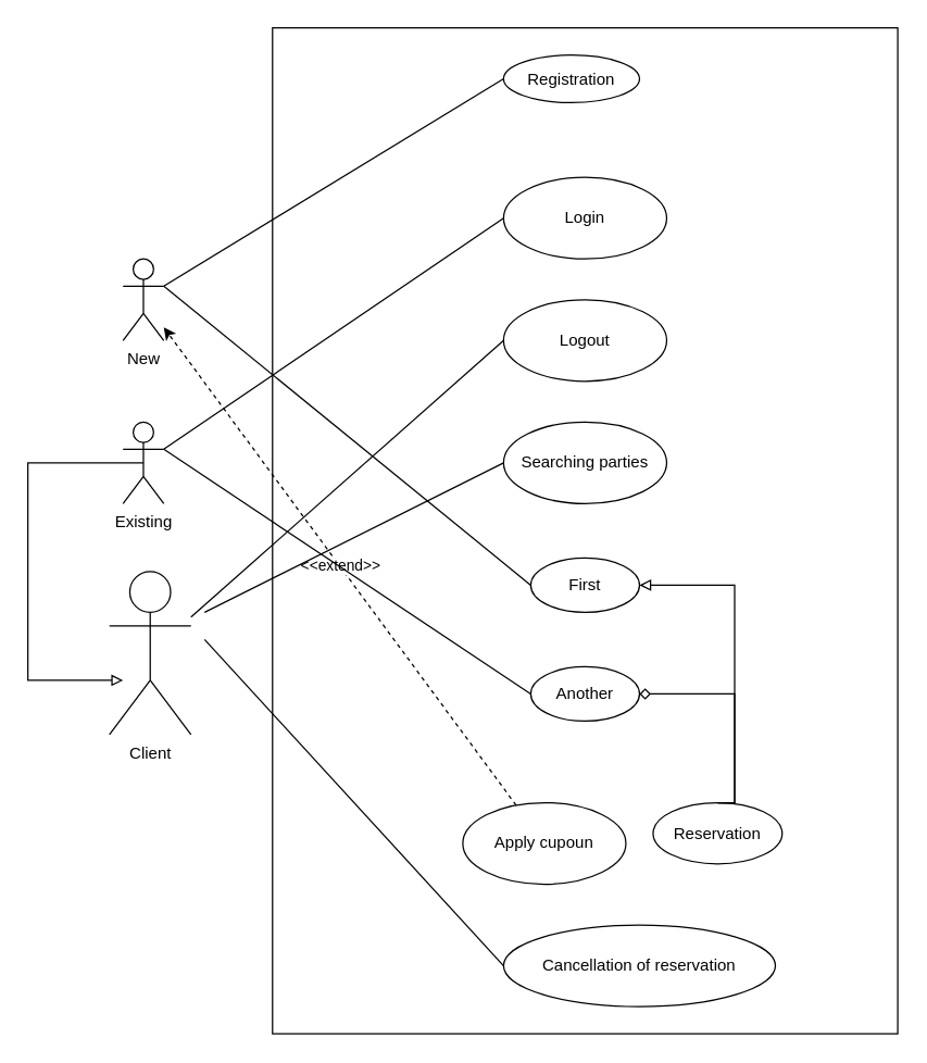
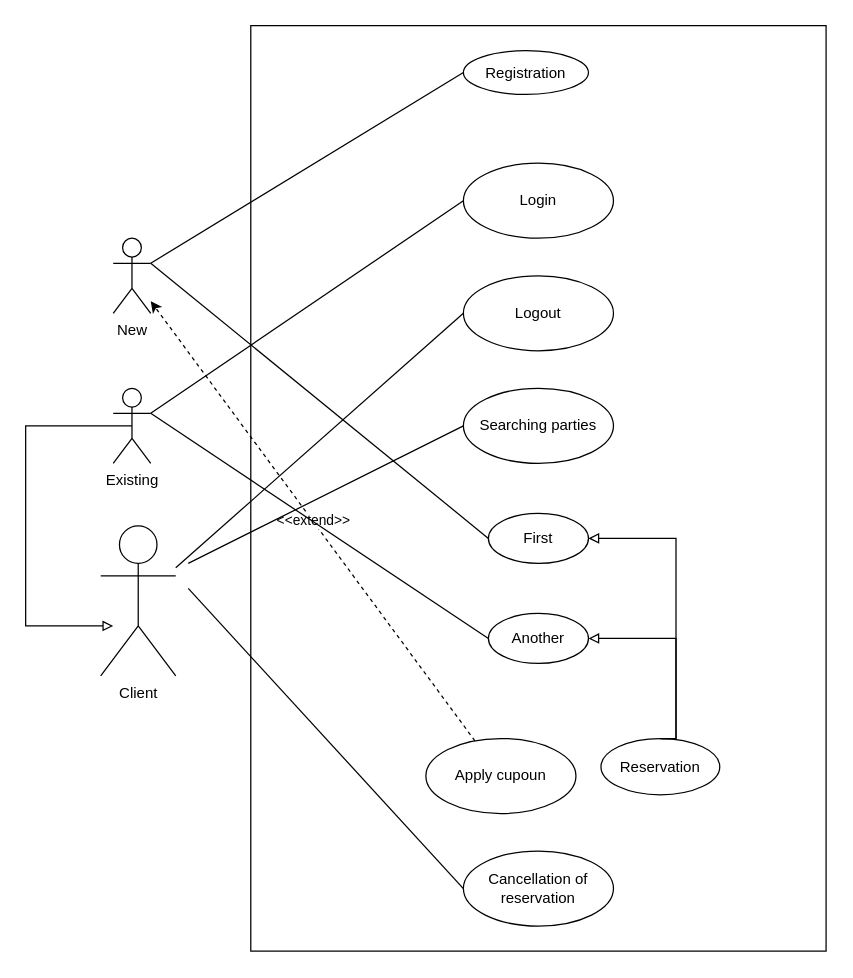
  <mxCell id="0" />
  <mxCell id="1" parent="0" />
  <mxCell id="2" value="" style="rounded=0;whiteSpace=wrap;html=1;" parent="1" vertex="1"><mxGeometry x="200" y="20" width="460" height="740" as="geometry" /></mxCell>
  <mxCell id="3" value="Client" style="shape=umlActor;verticalLabelPosition=bottom;verticalAlign=top;html=1;outlineConnect=0;" parent="1" vertex="1"><mxGeometry x="80" y="420" width="60" height="120" as="geometry" /></mxCell>
  <mxCell id="4" value="Registration" style="ellipse;whiteSpace=wrap;html=1;" parent="1" vertex="1"><mxGeometry x="370" y="40" width="100" height="35" as="geometry" /></mxCell>
  <mxCell id="5" value="Login" style="ellipse;whiteSpace=wrap;html=1;" parent="1" vertex="1"><mxGeometry x="370" y="130" width="120" height="60" as="geometry" /></mxCell>
  <mxCell id="6" value="Logout" style="ellipse;whiteSpace=wrap;html=1;" parent="1" vertex="1"><mxGeometry x="370" y="220" width="120" height="60" as="geometry" /></mxCell>
  <mxCell id="7" value="Searching parties" style="ellipse;whiteSpace=wrap;html=1;" parent="1" vertex="1"><mxGeometry x="370" y="310" width="120" height="60" as="geometry" /></mxCell>
  <mxCell id="8" value="Reservation" style="ellipse;whiteSpace=wrap;html=1;" parent="1" vertex="1"><mxGeometry x="480" y="590" width="95" height="45" as="geometry" /></mxCell>
- <mxCell id="9" value="Cancellation of reservation" style="ellipse;whiteSpace=wrap;html=1;" parent="1" vertex="1"><mxGeometry x="370" y="680" width="200" height="60" as="geometry" /></mxCell>
+ <mxCell id="9" value="Cancellation of reservation" style="ellipse;whiteSpace=wrap;html=1;" parent="1" vertex="1"><mxGeometry x="370" y="680" width="120" height="60" as="geometry" /></mxCell>
  <mxCell id="10" value="New" style="shape=umlActor;verticalLabelPosition=bottom;verticalAlign=top;html=1;outlineConnect=0;" parent="1" vertex="1"><mxGeometry x="90" y="190" width="30" height="60" as="geometry" /></mxCell>
  <mxCell id="11" value="Existing" style="shape=umlActor;verticalLabelPosition=bottom;verticalAlign=top;html=1;outlineConnect=0;" parent="1" vertex="1"><mxGeometry x="90" y="310" width="30" height="60" as="geometry" /></mxCell>
  <mxCell id="12" value="Apply cupoun" style="ellipse;whiteSpace=wrap;html=1;" parent="1" vertex="1"><mxGeometry x="340" y="590" width="120" height="60" as="geometry" /></mxCell>
  <mxCell id="13" value="&amp;lt;&amp;lt;extend&amp;gt;&amp;gt;" style="endArrow=classic;html=1;dashed=1;" parent="1" source="12" target="10" edge="1"><mxGeometry width="50" height="50" relative="1" as="geometry"><mxPoint x="440" y="520" as="sourcePoint" /><mxPoint x="590" y="470" as="targetPoint" /></mxGeometry></mxCell>
  <mxCell id="14" style="edgeStyle=orthogonalEdgeStyle;rounded=0;orthogonalLoop=1;jettySize=auto;html=1;endArrow=block;endFill=0;" parent="1" edge="1"><mxGeometry relative="1" as="geometry"><mxPoint x="105" y="340" as="sourcePoint" /><mxPoint x="90" y="500" as="targetPoint" /><Array as="points"><mxPoint x="20" y="340" /><mxPoint x="20" y="500" /></Array></mxGeometry></mxCell>
  <mxCell id="15" value="" style="endArrow=none;html=1;exitX=1;exitY=0.333;exitDx=0;exitDy=0;exitPerimeter=0;entryX=0;entryY=0.5;entryDx=0;entryDy=0;" parent="1" source="10" target="4" edge="1"><mxGeometry width="50" height="50" relative="1" as="geometry"><mxPoint x="40" y="180" as="sourcePoint" /><mxPoint x="90" y="130" as="targetPoint" /></mxGeometry></mxCell>
  <mxCell id="16" value="" style="endArrow=none;html=1;exitX=1;exitY=0.333;exitDx=0;exitDy=0;exitPerimeter=0;entryX=0;entryY=0.5;entryDx=0;entryDy=0;" parent="1" source="11" target="5" edge="1"><mxGeometry width="50" height="50" relative="1" as="geometry"><mxPoint x="170" y="330" as="sourcePoint" /><mxPoint x="220" y="280" as="targetPoint" /></mxGeometry></mxCell>
  <mxCell id="17" value="" style="endArrow=none;html=1;entryX=0;entryY=0.5;entryDx=0;entryDy=0;" parent="1" source="3" target="6" edge="1"><mxGeometry width="50" height="50" relative="1" as="geometry"><mxPoint x="180" y="430" as="sourcePoint" /><mxPoint x="230" y="380" as="targetPoint" /></mxGeometry></mxCell>
  <mxCell id="18" value="" style="endArrow=none;html=1;entryX=0;entryY=0.5;entryDx=0;entryDy=0;" parent="1" target="7" edge="1"><mxGeometry width="50" height="50" relative="1" as="geometry"><mxPoint x="150" y="450" as="sourcePoint" /><mxPoint x="250" y="280" as="targetPoint" /></mxGeometry></mxCell>
  <mxCell id="19" value="First" style="ellipse;whiteSpace=wrap;html=1;" parent="1" vertex="1"><mxGeometry x="390" y="410" width="80" height="40" as="geometry" /></mxCell>
  <mxCell id="20" value="" style="endArrow=none;html=1;exitX=1;exitY=0.333;exitDx=0;exitDy=0;exitPerimeter=0;entryX=0;entryY=0.5;entryDx=0;entryDy=0;" parent="1" source="10" target="19" edge="1"><mxGeometry width="50" height="50" relative="1" as="geometry"><mxPoint x="280" y="450" as="sourcePoint" /><mxPoint x="330" y="400" as="targetPoint" /></mxGeometry></mxCell>
  <mxCell id="21" value="" style="endArrow=none;html=1;entryX=0;entryY=0.5;entryDx=0;entryDy=0;" parent="1" target="24" edge="1"><mxGeometry width="50" height="50" relative="1" as="geometry"><mxPoint x="120" y="330" as="sourcePoint" /><mxPoint x="40" y="600" as="targetPoint" /></mxGeometry></mxCell>
- <mxCell id="22" style="edgeStyle=orthogonalEdgeStyle;rounded=0;orthogonalLoop=1;jettySize=auto;html=1;endArrow=diamond;endFill=0;exitX=0.5;exitY=0;exitDx=0;exitDy=0;entryX=1;entryY=0.5;entryDx=0;entryDy=0;" parent="1" source="8" target="24" edge="1"><mxGeometry relative="1" as="geometry"><mxPoint x="410" y="580" as="sourcePoint" /><mxPoint x="320" y="520" as="targetPoint" /><Array as="points"><mxPoint x="540" y="510" /></Array></mxGeometry></mxCell>
+ <mxCell id="22" style="edgeStyle=orthogonalEdgeStyle;rounded=0;orthogonalLoop=1;jettySize=auto;html=1;endArrow=block;endFill=0;exitX=0.5;exitY=0;exitDx=0;exitDy=0;entryX=1;entryY=0.5;entryDx=0;entryDy=0;" parent="1" source="8" target="24" edge="1"><mxGeometry relative="1" as="geometry"><mxPoint x="410" y="580" as="sourcePoint" /><mxPoint x="320" y="520" as="targetPoint" /><Array as="points"><mxPoint x="540" y="510" /></Array></mxGeometry></mxCell>
  <mxCell id="23" value="" style="endArrow=none;html=1;entryX=0;entryY=0.5;entryDx=0;entryDy=0;" parent="1" target="9" edge="1"><mxGeometry width="50" height="50" relative="1" as="geometry"><mxPoint x="150" y="470" as="sourcePoint" /><mxPoint x="140" y="610" as="targetPoint" /></mxGeometry></mxCell>
  <mxCell id="24" value="Another" style="ellipse;whiteSpace=wrap;html=1;" parent="1" vertex="1"><mxGeometry x="390" y="490" width="80" height="40" as="geometry" /></mxCell>
  <mxCell id="25" style="edgeStyle=orthogonalEdgeStyle;rounded=0;orthogonalLoop=1;jettySize=auto;html=1;endArrow=block;endFill=0;exitX=0.5;exitY=0;exitDx=0;exitDy=0;entryX=1;entryY=0.5;entryDx=0;entryDy=0;" parent="1" source="8" target="19" edge="1"><mxGeometry relative="1" as="geometry"><mxPoint x="500" y="590" as="sourcePoint" /><mxPoint x="430" y="450" as="targetPoint" /><Array as="points"><mxPoint x="540" y="430" /></Array></mxGeometry></mxCell>
